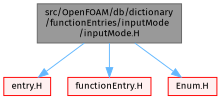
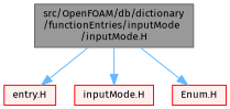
  digraph {
    fontname="Fira Sans"
    node [color=red fillcolor="#FFF0F0" fontname="Fira Sans" fontsize=10 shape=box style=filled]
    edge [color=steelblue1 fontname="Fira Sans" fontsize=10 labelfontname=Helvetica labelfontsize=10 style=solid]
    n1 [color=gray40 fillcolor=grey60 fontcolor=black height=0.2 label="src/OpenFOAM/db/dictionary\l/functionEntries/inputMode\l/inputMode.H" width=0.4]
    n2 [height=0.2 label="entry.H" width=0.4]
-   n3 [height=0.2 label="functionEntry.H" width=0.4]
+   n3 [height=0.2 label="inputMode.H" width=0.4]
    n4 [height=0.2 label="Enum.H" width=0.4]
    n1 -> n2
    n1 -> n3
    n1 -> n4
  }
